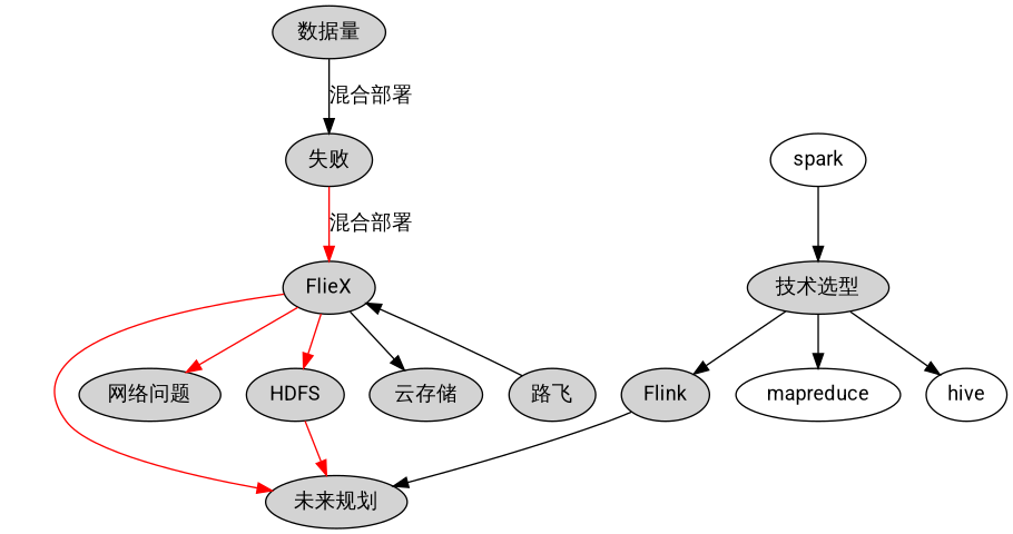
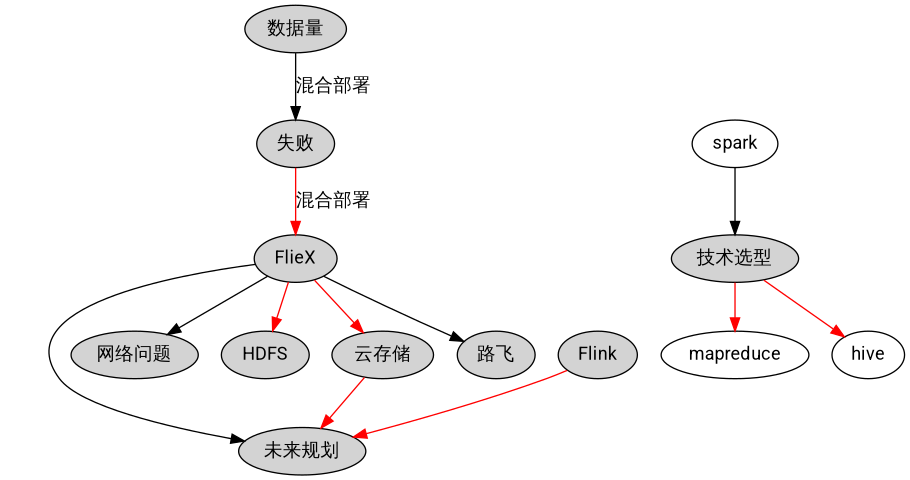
  digraph {
    fontname=Roboto
    node [fontname=Roboto style=filled]
    edge [fontname=Roboto]
    n1 [label="技术选型"]
    n2 [label=Flink]
    mapreduce [style=""]
    hive [style=""]
    n5 [label="未来规划"]
    spark [style=""]
    n7 [label="数据量"]
    n8 [label="失败"]
    n9 [label=FlieX]
    n10 [label="网络问题"]
    n11 [label=HDFS]
    n12 [label="云存储"]
    n13 [label="路飞"]
-   n1 -> n2
-   n1 -> mapreduce
-   n1 -> hive
-   n2 -> n5 [color=black]
+   n1 -> mapreduce [color=red]
+   n1 -> hive [color=red]
+   n2 -> n5 [color=red]
    spark -> n1
    n7 -> n8 [label="混合部署"]
    n8 -> n9 [color=red label="混合部署"]
-   n9 -> n5 [color=red]
-   n9 -> n10 [color=red]
+   n9 -> n5 [color=black]
+   n9 -> n10
    n9 -> n11 [color=red]
-   n9 -> n12
-   n13 -> n9
-   n11 -> n5 [color=red]
+   n9 -> n12 [color=red]
+   n9 -> n13
+   n12 -> n5 [color=red]
  }
